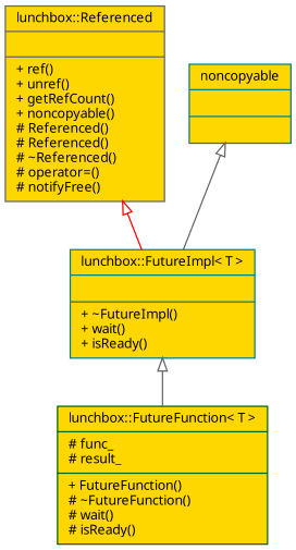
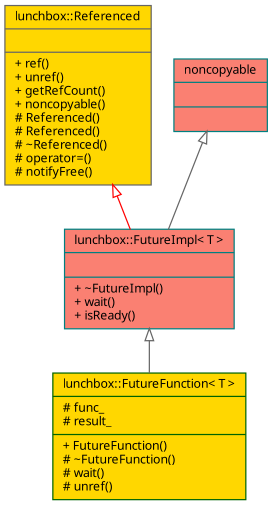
  digraph {
    node [color=teal fillcolor=gold fontname=Sans fontsize=10 shape=record style=filled]
    edge [arrowtail=onormal color=gray40 dir=back fontname=Sans fontsize=10 labelfontname=Sans labelfontsize=10 style=solid]
-   n1 [color=darkgreen fontcolor=black height=0.2 label="{lunchbox::FutureFunction\< T \>\n|# func_\l# result_\l|+ FutureFunction()\l# ~FutureFunction()\l# wait()\l# isReady()\l}" width=0.4]
-   n2 [height=0.2 label="{lunchbox::FutureImpl\< T \>\n||+ ~FutureImpl()\l+ wait()\l+ isReady()\l}" width=0.4]
+   n1 [color=darkgreen fontcolor=black height=0.2 label="{lunchbox::FutureFunction\< T \>\n|# func_\l# result_\l|+ FutureFunction()\l# ~FutureFunction()\l# wait()\l# unref()\l}" width=0.4]
+   n2 [fillcolor=salmon height=0.2 label="{lunchbox::FutureImpl\< T \>\n||+ ~FutureImpl()\l+ wait()\l+ isReady()\l}" width=0.4]
    n3 [color=gray40 height=0.2 label="{lunchbox::Referenced\n||+ ref()\l+ unref()\l+ getRefCount()\l+ noncopyable()\l# Referenced()\l# Referenced()\l# ~Referenced()\l# operator=()\l# notifyFree()\l}" width=0.4]
-   n4 [height=0.2 label="{noncopyable\n||}" width=0.4]
+   n4 [fillcolor=salmon height=0.2 label="{noncopyable\n||}" width=0.4]
    n2 -> n1
    n3 -> n2 [color=red]
    n4 -> n2
  }
